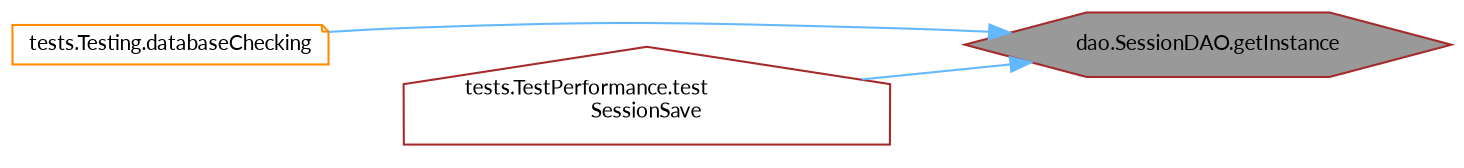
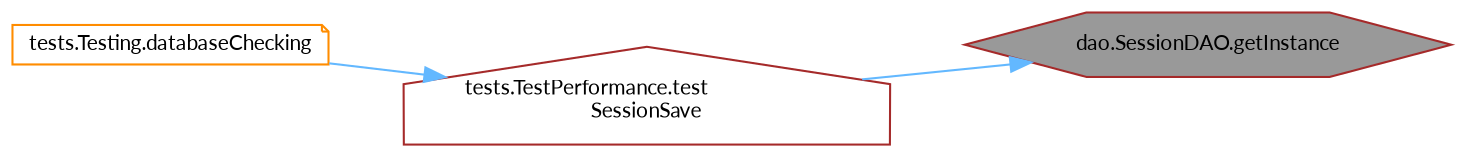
  digraph {
    fontname=Lato
    rankdir=RL
    node [color=brown fillcolor=white fontname=Lato fontsize=10 style=filled]
    edge [color=steelblue1 dir=back fontname=Lato fontsize=10 labelfontname=Helvetica labelfontsize=10 style=solid]
    n1 [fillcolor=grey60 fontcolor=black height=0.2 label="dao.SessionDAO.getInstance" shape=hexagon width=0.4]
    n2 [color=darkorange height=0.2 label="tests.Testing.databaseChecking" shape=note width=0.4]
    n3 [height=0.2 label="tests.TestPerformance.test\lSessionSave" shape=house width=0.4]
-   n1 -> n2
+   n3 -> n2
    n1 -> n3
  }
